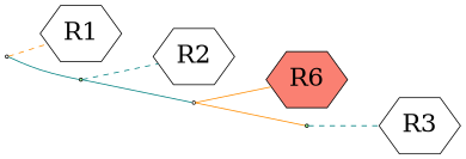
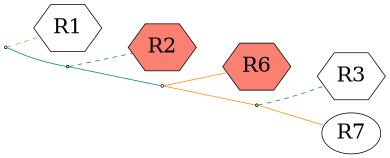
  digraph {
    rankdir=LR
    node [fillcolor=white fontsize=28 shape=hexagon style=filled]
    edge [arrowhead=none color=teal style=solid]
    n1 [label=R1]
-   n2 [label=R2]
+   n2 [fillcolor=salmon label=R2]
    n3 [fillcolor=salmon label=R6]
    n4 [label=R3]
+   n5 [label=R7 shape=ellipse]
    Int0 [fillcolor=palegreen shape=point fontsize=""]
    Int1 [shape=point fontsize=""]
    Int2 [fillcolor=palegreen shape=point fontsize=""]
    Int3 [shape=point fontsize=""]
    Int0 -> n4 [style=dashed]
+   Int0 -> n5 [color=darkorange]
    Int1 -> n3 [color=darkorange]
    Int1 -> Int0 [color=darkorange]
    Int2 -> n2 [style=dashed]
    Int2 -> Int1
    Int3 -> n1 [color=darkorange style=dashed]
    Int3 -> Int2
  }
